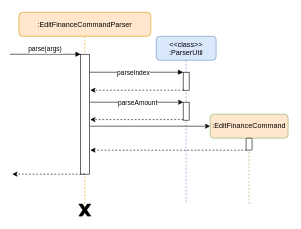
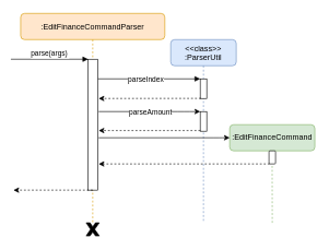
  <mxCell id="0" />
  <mxCell id="1" parent="0" />
  <mxCell id="2" value=":EditFinanceCommandParser" style="shape=umlLifeline;perimeter=lifelinePerimeter;container=1;collapsible=0;recursiveResize=0;rounded=1;shadow=0;strokeWidth=1;fillColor=#ffe6cc;strokeColor=#d79b00;" vertex="1" parent="1"><mxGeometry x="31" y="20" width="220" height="320" as="geometry" /></mxCell>
  <mxCell id="3" value="" style="points=[];perimeter=orthogonalPerimeter;rounded=0;shadow=0;strokeWidth=1;" vertex="1" parent="2"><mxGeometry x="103" y="70" width="15" height="200" as="geometry" /></mxCell>
  <mxCell id="4" value="parse(args)" style="verticalAlign=bottom;startArrow=none;endArrow=block;startSize=8;shadow=0;strokeWidth=1;startFill=0;" edge="1" parent="2" target="3"><mxGeometry relative="1" as="geometry"><mxPoint x="-15" y="70" as="sourcePoint" /></mxGeometry></mxCell>
  <mxCell id="5" value="&lt;&lt;class&gt;&gt;&#10;:ParserUtil" style="shape=umlLifeline;perimeter=lifelinePerimeter;container=1;collapsible=0;recursiveResize=0;rounded=1;shadow=0;strokeWidth=1;size=40;fillColor=#dae8fc;strokeColor=#6c8ebf;" vertex="1" parent="1"><mxGeometry x="260" y="60" width="100" height="280" as="geometry" /></mxCell>
  <mxCell id="6" value="" style="points=[];perimeter=orthogonalPerimeter;rounded=0;shadow=0;strokeWidth=1;" vertex="1" parent="5"><mxGeometry x="45" y="60" width="10" height="30" as="geometry" /></mxCell>
  <mxCell id="7" value="" style="points=[];perimeter=orthogonalPerimeter;rounded=0;shadow=0;strokeWidth=1;" vertex="1" parent="5"><mxGeometry x="45" y="110" width="10" height="30" as="geometry" /></mxCell>
  <mxCell id="8" value="" style="verticalAlign=bottom;endArrow=block;shadow=0;strokeWidth=1;" edge="1" parent="1" source="3" target="6"><mxGeometry relative="1" as="geometry"><mxPoint x="235" y="100" as="sourcePoint" /><Array as="points"><mxPoint x="240" y="120" /></Array></mxGeometry></mxCell>
  <mxCell id="9" value="parseIndex" style="edgeLabel;html=1;align=center;verticalAlign=middle;resizable=0;points=[];" vertex="1" connectable="0" parent="8"><mxGeometry x="0.161" y="-19" relative="1" as="geometry"><mxPoint x="-19" y="-19" as="offset" /></mxGeometry></mxCell>
  <mxCell id="10" value="" style="endArrow=classic;html=1;dashed=1;exitX=0.1;exitY=0.995;exitDx=0;exitDy=0;exitPerimeter=0;" edge="1" parent="1" source="6"><mxGeometry width="50" height="50" relative="1" as="geometry"><mxPoint x="360" y="240" as="sourcePoint" /><mxPoint x="150" y="150" as="targetPoint" /></mxGeometry></mxCell>
  <mxCell id="11" value="" style="endArrow=classic;html=1;" edge="1" parent="1" target="7"><mxGeometry width="50" height="50" relative="1" as="geometry"><mxPoint x="150" y="170" as="sourcePoint" /><mxPoint x="410" y="190" as="targetPoint" /><Array as="points"><mxPoint x="280" y="170" /></Array></mxGeometry></mxCell>
  <mxCell id="12" value="parseAmount" style="edgeLabel;html=1;align=center;verticalAlign=middle;resizable=0;points=[];" vertex="1" connectable="0" parent="11"><mxGeometry x="0.677" y="-52" relative="1" as="geometry"><mxPoint x="-52" y="-52" as="offset" /></mxGeometry></mxCell>
  <mxCell id="13" value="" style="endArrow=classic;html=1;exitX=0.02;exitY=0.967;exitDx=0;exitDy=0;exitPerimeter=0;dashed=1;" edge="1" parent="1" source="7"><mxGeometry width="50" height="50" relative="1" as="geometry"><mxPoint x="310" y="221" as="sourcePoint" /><mxPoint x="150" y="199" as="targetPoint" /></mxGeometry></mxCell>
- <mxCell id="14" value=":EditFinanceCommand" style="rounded=1;whiteSpace=wrap;html=1;strokeColor=#82b366;fillColor=#ffe6cc;" vertex="1" parent="1"><mxGeometry x="350" y="190" width="130" height="40" as="geometry" /></mxCell>
+ <mxCell id="14" value=":EditFinanceCommand" style="rounded=1;whiteSpace=wrap;html=1;strokeColor=#82b366;fillColor=#d5e8d4;" vertex="1" parent="1"><mxGeometry x="350" y="190" width="130" height="40" as="geometry" /></mxCell>
  <mxCell id="15" value="" style="html=1;points=[];perimeter=orthogonalPerimeter;rounded=1;strokeColor=#000000;gradientColor=none;" vertex="1" parent="1"><mxGeometry x="410" y="230" width="10" height="20" as="geometry" /></mxCell>
  <mxCell id="16" value="" style="endArrow=classic;html=1;entryX=0;entryY=0.5;entryDx=0;entryDy=0;" edge="1" parent="1" target="14"><mxGeometry width="50" height="50" relative="1" as="geometry"><mxPoint x="150" y="210" as="sourcePoint" /><mxPoint x="359.8" y="210" as="targetPoint" /><Array as="points"><mxPoint x="334.8" y="210" /></Array></mxGeometry></mxCell>
  <mxCell id="17" value="" style="endArrow=classic;html=1;dashed=1;" edge="1" parent="1"><mxGeometry width="50" height="50" relative="1" as="geometry"><mxPoint x="411" y="250" as="sourcePoint" /><mxPoint x="150" y="250" as="targetPoint" /></mxGeometry></mxCell>
  <mxCell id="18" value="" style="endArrow=none;dashed=1;html=1;strokeColor=#82b366;entryX=0.48;entryY=1.01;entryDx=0;entryDy=0;entryPerimeter=0;fillColor=#d5e8d4;" edge="1" parent="1" target="15"><mxGeometry width="50" height="50" relative="1" as="geometry"><mxPoint x="415" y="340" as="sourcePoint" /><mxPoint x="410" y="190" as="targetPoint" /></mxGeometry></mxCell>
  <mxCell id="19" value="" style="verticalLabelPosition=bottom;verticalAlign=top;html=1;shape=mxgraph.basic.x;rounded=1;strokeColor=#000000;gradientColor=none;fillColor=#000000;" vertex="1" parent="1"><mxGeometry x="131" y="340" width="20" height="20" as="geometry" /></mxCell>
  <mxCell id="20" value="" style="endArrow=classic;html=1;dashed=1;" edge="1" parent="1"><mxGeometry width="50" height="50" relative="1" as="geometry"><mxPoint x="141" y="290" as="sourcePoint" /><mxPoint x="20" y="290" as="targetPoint" /></mxGeometry></mxCell>
